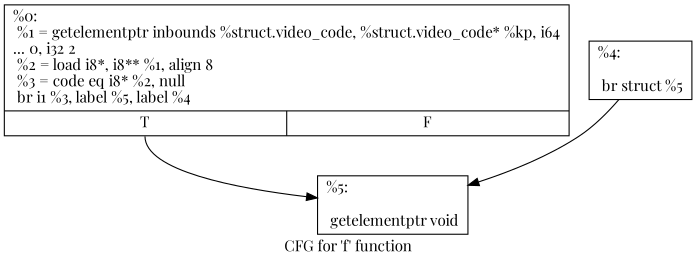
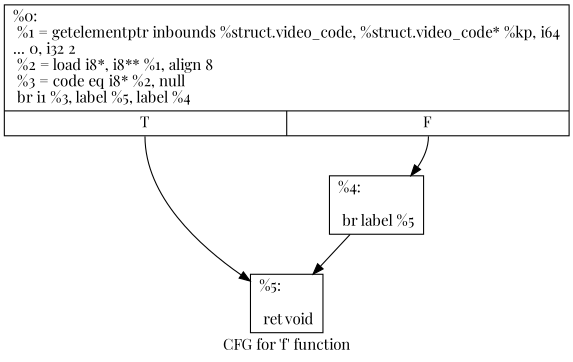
  digraph {
    fontname="Playfair Display"
    label="CFG for 'f' function"
    node [fontname="Playfair Display" shape=record]
    edge [fontname="Playfair Display"]
    n1 [label="{%0:\l  %1 = getelementptr inbounds %struct.video_code, %struct.video_code* %kp, i64\l... 0, i32 2\l  %2 = load i8*, i8** %1, align 8\l  %3 = code eq i8* %2, null\l  br i1 %3, label %5, label %4\l|{<s0>T|<s1>F}}"]
-   n2 [label="{%5:\l\l  getelementptr void\l}"]
-   n3 [label="{%4:\l\l  br struct %5\l}"]
+   n2 [label="{%5:\l\l  ret void\l}"]
+   n3 [label="{%4:\l\l  br label %5\l}"]
    n1 -> n2 [tailport=s0]
+   n1 -> n3 [tailport=s1]
    n3 -> n2
  }
